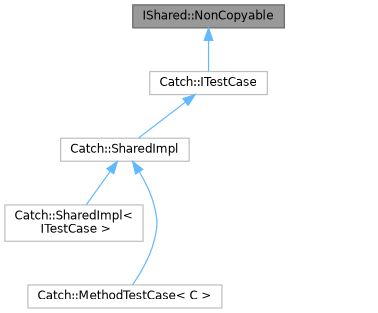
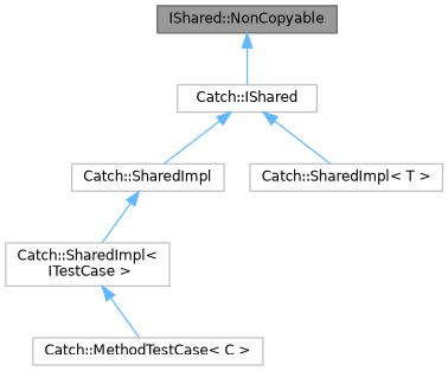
  digraph {
    node [color=grey75 fillcolor=white fontname=Helvetica fontsize=10 shape=box style=filled]
    edge [color=steelblue1 dir=back fontname=Helvetica fontsize=10 labelfontname=Helvetica labelfontsize=10 style=solid]
    n1 [color=gray40 fillcolor=grey60 fontcolor=black height=0.2 label="IShared::NonCopyable" width=0.4]
-   n2 [height=0.2 label="Catch::ITestCase" width=0.4]
+   n2 [height=0.2 label="Catch::IShared" width=0.4]
    n3 [height=0.2 label="Catch::SharedImpl" width=0.4]
+   n4 [height=0.2 label="Catch::SharedImpl\< T \>" width=0.4]
    n5 [height=0.2 label="Catch::SharedImpl\<\l ITestCase \>" width=0.4]
    n6 [height=0.2 label="Catch::MethodTestCase\< C \>" width=0.4]
    n1 -> n2
    n2 -> n3
+   n2 -> n4
    n3 -> n5
-   n3 -> n6
+   n5 -> n6
  }
